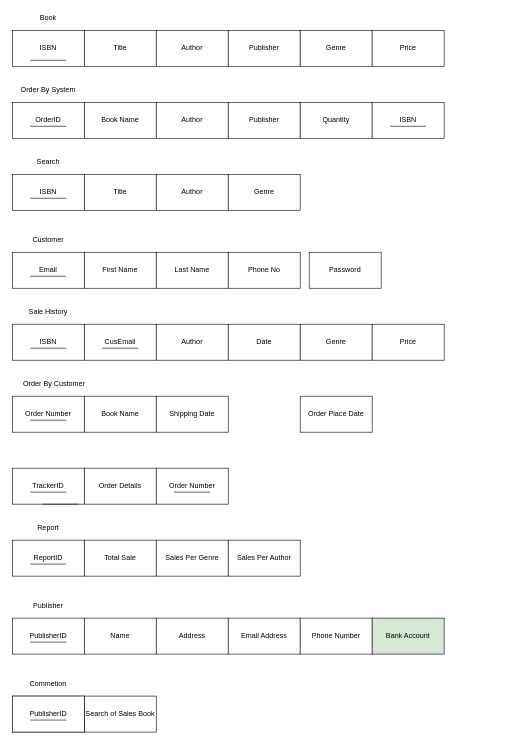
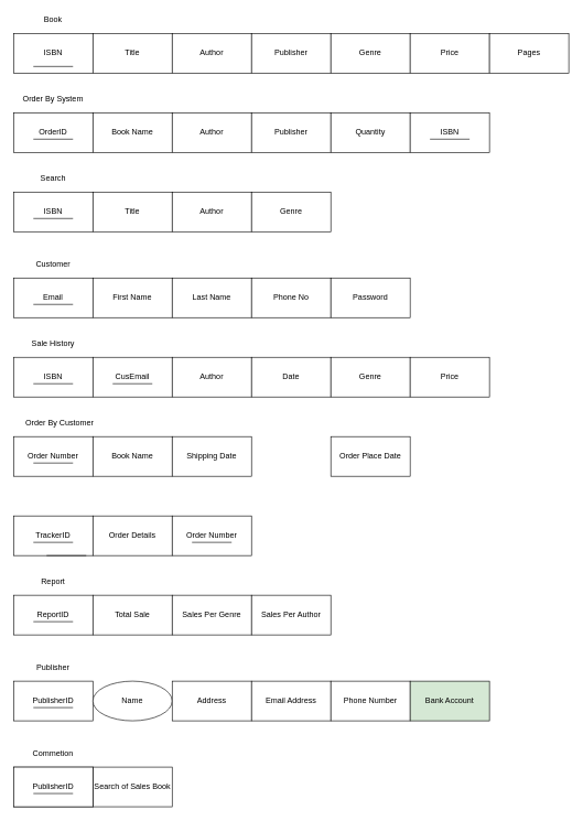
  <mxCell id="0" />
  <mxCell id="1" parent="0" />
  <mxCell id="2" value="ISBN" style="rounded=0;whiteSpace=wrap;html=1;" vertex="1" parent="1"><mxGeometry x="20" y="50" width="120" height="60" as="geometry" /></mxCell>
  <mxCell id="3" value="Title" style="rounded=0;whiteSpace=wrap;html=1;" vertex="1" parent="1"><mxGeometry x="140" y="50" width="120" height="60" as="geometry" /></mxCell>
  <mxCell id="4" value="Author" style="rounded=0;whiteSpace=wrap;html=1;" vertex="1" parent="1"><mxGeometry x="260" y="50" width="120" height="60" as="geometry" /></mxCell>
  <mxCell id="5" value="Publisher" style="rounded=0;whiteSpace=wrap;html=1;" vertex="1" parent="1"><mxGeometry x="380" y="50" width="120" height="60" as="geometry" /></mxCell>
  <mxCell id="6" value="Genre" style="rounded=0;whiteSpace=wrap;html=1;" vertex="1" parent="1"><mxGeometry x="500" y="50" width="120" height="60" as="geometry" /></mxCell>
  <mxCell id="7" value="Price" style="rounded=0;whiteSpace=wrap;html=1;" vertex="1" parent="1"><mxGeometry x="620" y="50" width="120" height="60" as="geometry" /></mxCell>
+ <mxCell id="8" value="Pages" style="rounded=0;whiteSpace=wrap;html=1;" vertex="1" parent="1"><mxGeometry x="740" y="50" width="120" height="60" as="geometry" /></mxCell>
  <mxCell id="9" value="Book" style="text;html=1;strokeColor=none;fillColor=none;align=center;verticalAlign=middle;whiteSpace=wrap;rounded=0;" vertex="1" parent="1"><mxGeometry x="30" y="20" width="100" height="20" as="geometry" /></mxCell>
  <mxCell id="10" value="OrderID" style="rounded=0;whiteSpace=wrap;html=1;" vertex="1" parent="1"><mxGeometry x="20" y="170" width="120" height="60" as="geometry" /></mxCell>
  <mxCell id="11" value="Book Name" style="rounded=0;whiteSpace=wrap;html=1;" vertex="1" parent="1"><mxGeometry x="140" y="170" width="120" height="60" as="geometry" /></mxCell>
  <mxCell id="12" value="Author" style="rounded=0;whiteSpace=wrap;html=1;" vertex="1" parent="1"><mxGeometry x="260" y="170" width="120" height="60" as="geometry" /></mxCell>
  <mxCell id="13" value="Publisher" style="rounded=0;whiteSpace=wrap;html=1;" vertex="1" parent="1"><mxGeometry x="380" y="170" width="120" height="60" as="geometry" /></mxCell>
  <mxCell id="14" value="Quantity" style="rounded=0;whiteSpace=wrap;html=1;" vertex="1" parent="1"><mxGeometry x="500" y="170" width="120" height="60" as="geometry" /></mxCell>
  <mxCell id="15" value="ISBN" style="rounded=0;whiteSpace=wrap;html=1;" vertex="1" parent="1"><mxGeometry x="620" y="170" width="120" height="60" as="geometry" /></mxCell>
  <mxCell id="16" value="Order By System" style="text;html=1;strokeColor=none;fillColor=none;align=center;verticalAlign=middle;whiteSpace=wrap;rounded=0;" vertex="1" parent="1"><mxGeometry x="30" y="140" width="100" height="20" as="geometry" /></mxCell>
  <mxCell id="17" value="ISBN" style="rounded=0;whiteSpace=wrap;html=1;" vertex="1" parent="1"><mxGeometry x="20" y="290" width="120" height="60" as="geometry" /></mxCell>
  <mxCell id="18" value="Title" style="rounded=0;whiteSpace=wrap;html=1;" vertex="1" parent="1"><mxGeometry x="140" y="290" width="120" height="60" as="geometry" /></mxCell>
  <mxCell id="19" value="Author" style="rounded=0;whiteSpace=wrap;html=1;" vertex="1" parent="1"><mxGeometry x="260" y="290" width="120" height="60" as="geometry" /></mxCell>
  <mxCell id="20" value="Genre" style="rounded=0;whiteSpace=wrap;html=1;" vertex="1" parent="1"><mxGeometry x="380" y="290" width="120" height="60" as="geometry" /></mxCell>
  <mxCell id="21" value="Search" style="text;html=1;strokeColor=none;fillColor=none;align=center;verticalAlign=middle;whiteSpace=wrap;rounded=0;" vertex="1" parent="1"><mxGeometry x="30" y="260" width="100" height="20" as="geometry" /></mxCell>
  <mxCell id="22" value="Email" style="rounded=0;whiteSpace=wrap;html=1;" vertex="1" parent="1"><mxGeometry x="20" y="420" width="120" height="60" as="geometry" /></mxCell>
  <mxCell id="23" value="First Name" style="rounded=0;whiteSpace=wrap;html=1;" vertex="1" parent="1"><mxGeometry x="140" y="420" width="120" height="60" as="geometry" /></mxCell>
  <mxCell id="24" value="Last Name" style="rounded=0;whiteSpace=wrap;html=1;" vertex="1" parent="1"><mxGeometry x="260" y="420" width="120" height="60" as="geometry" /></mxCell>
  <mxCell id="25" value="Phone No" style="rounded=0;whiteSpace=wrap;html=1;" vertex="1" parent="1"><mxGeometry x="380" y="420" width="120" height="60" as="geometry" /></mxCell>
- <mxCell id="26" value="Password" style="rounded=0;whiteSpace=wrap;html=1;" vertex="1" parent="1"><mxGeometry x="515" y="420" width="120" height="60" as="geometry" /></mxCell>
+ <mxCell id="26" value="Password" style="rounded=0;whiteSpace=wrap;html=1;" vertex="1" parent="1"><mxGeometry x="500" y="420" width="120" height="60" as="geometry" /></mxCell>
  <mxCell id="27" value="Customer" style="text;html=1;strokeColor=none;fillColor=none;align=center;verticalAlign=middle;whiteSpace=wrap;rounded=0;" vertex="1" parent="1"><mxGeometry x="30" y="390" width="100" height="20" as="geometry" /></mxCell>
  <mxCell id="28" value="ISBN" style="rounded=0;whiteSpace=wrap;html=1;" vertex="1" parent="1"><mxGeometry x="20" y="540" width="120" height="60" as="geometry" /></mxCell>
  <mxCell id="29" value="CusEmail" style="rounded=0;whiteSpace=wrap;html=1;" vertex="1" parent="1"><mxGeometry x="140" y="540" width="120" height="60" as="geometry" /></mxCell>
  <mxCell id="30" value="Author" style="rounded=0;whiteSpace=wrap;html=1;" vertex="1" parent="1"><mxGeometry x="260" y="540" width="120" height="60" as="geometry" /></mxCell>
  <mxCell id="31" value="Date" style="rounded=0;whiteSpace=wrap;html=1;" vertex="1" parent="1"><mxGeometry x="380" y="540" width="120" height="60" as="geometry" /></mxCell>
  <mxCell id="32" value="Genre" style="rounded=0;whiteSpace=wrap;html=1;" vertex="1" parent="1"><mxGeometry x="500" y="540" width="120" height="60" as="geometry" /></mxCell>
  <mxCell id="33" value="Price" style="rounded=0;whiteSpace=wrap;html=1;" vertex="1" parent="1"><mxGeometry x="620" y="540" width="120" height="60" as="geometry" /></mxCell>
  <mxCell id="34" value="Sale History" style="text;html=1;strokeColor=none;fillColor=none;align=center;verticalAlign=middle;whiteSpace=wrap;rounded=0;" vertex="1" parent="1"><mxGeometry x="30" y="510" width="100" height="20" as="geometry" /></mxCell>
  <mxCell id="35" value="Order Number" style="rounded=0;whiteSpace=wrap;html=1;" vertex="1" parent="1"><mxGeometry x="20" y="660" width="120" height="60" as="geometry" /></mxCell>
  <mxCell id="36" value="Book Name" style="rounded=0;whiteSpace=wrap;html=1;" vertex="1" parent="1"><mxGeometry x="140" y="660" width="120" height="60" as="geometry" /></mxCell>
  <mxCell id="37" value="Shipping Date" style="rounded=0;whiteSpace=wrap;html=1;" vertex="1" parent="1"><mxGeometry x="260" y="660" width="120" height="60" as="geometry" /></mxCell>
  <mxCell id="38" value="Order Place Date" style="rounded=0;whiteSpace=wrap;html=1;" vertex="1" parent="1"><mxGeometry x="500" y="660" width="120" height="60" as="geometry" /></mxCell>
  <mxCell id="39" value="Order By Customer" style="text;html=1;strokeColor=none;fillColor=none;align=center;verticalAlign=middle;whiteSpace=wrap;rounded=0;" vertex="1" parent="1"><mxGeometry x="30" y="630" width="120" height="20" as="geometry" /></mxCell>
  <mxCell id="40" value="TrackerID" style="rounded=0;whiteSpace=wrap;html=1;" vertex="1" parent="1"><mxGeometry x="20" y="780" width="120" height="60" as="geometry" /></mxCell>
  <mxCell id="41" value="Order Details" style="rounded=0;whiteSpace=wrap;html=1;" vertex="1" parent="1"><mxGeometry x="140" y="780" width="120" height="60" as="geometry" /></mxCell>
  <mxCell id="42" value="Order Number" style="rounded=0;whiteSpace=wrap;html=1;" vertex="1" parent="1"><mxGeometry x="260" y="780" width="120" height="60" as="geometry" /></mxCell>
  <mxCell id="43" value="ReportID" style="rounded=0;whiteSpace=wrap;html=1;" vertex="1" parent="1"><mxGeometry x="20" y="900" width="120" height="60" as="geometry" /></mxCell>
  <mxCell id="44" value="Total Sale" style="rounded=0;whiteSpace=wrap;html=1;" vertex="1" parent="1"><mxGeometry x="140" y="900" width="120" height="60" as="geometry" /></mxCell>
  <mxCell id="45" value="Sales Per Genre" style="rounded=0;whiteSpace=wrap;html=1;" vertex="1" parent="1"><mxGeometry x="260" y="900" width="120" height="60" as="geometry" /></mxCell>
  <mxCell id="46" value="Sales Per Author" style="rounded=0;whiteSpace=wrap;html=1;" vertex="1" parent="1"><mxGeometry x="380" y="900" width="120" height="60" as="geometry" /></mxCell>
  <mxCell id="47" value="Report" style="text;html=1;strokeColor=none;fillColor=none;align=center;verticalAlign=middle;whiteSpace=wrap;rounded=0;" vertex="1" parent="1"><mxGeometry x="30" y="870" width="100" height="20" as="geometry" /></mxCell>
  <mxCell id="48" value="" style="endArrow=none;html=1;" edge="1" parent="1"><mxGeometry width="50" height="50" relative="1" as="geometry"><mxPoint x="50" y="100" as="sourcePoint" /><mxPoint x="110" y="100" as="targetPoint" /></mxGeometry></mxCell>
  <mxCell id="49" value="" style="endArrow=none;html=1;" edge="1" parent="1"><mxGeometry width="50" height="50" relative="1" as="geometry"><mxPoint x="50" y="210" as="sourcePoint" /><mxPoint x="110" y="210" as="targetPoint" /></mxGeometry></mxCell>
  <mxCell id="50" value="PublisherID" style="rounded=0;whiteSpace=wrap;html=1;" vertex="1" parent="1"><mxGeometry x="20" y="1030" width="120" height="60" as="geometry" /></mxCell>
- <mxCell id="51" value="Name" style="rounded=0;whiteSpace=wrap;html=1;" vertex="1" parent="1"><mxGeometry x="140" y="1030" width="120" height="60" as="geometry" /></mxCell>
+ <mxCell id="51" value="Name" style="ellipse;whiteSpace=wrap;html=1;" vertex="1" parent="1"><mxGeometry x="140" y="1030" width="120" height="60" as="geometry" /></mxCell>
  <mxCell id="52" value="Address" style="rounded=0;whiteSpace=wrap;html=1;" vertex="1" parent="1"><mxGeometry x="260" y="1030" width="120" height="60" as="geometry" /></mxCell>
  <mxCell id="53" value="Email Address" style="rounded=0;whiteSpace=wrap;html=1;" vertex="1" parent="1"><mxGeometry x="380" y="1030" width="120" height="60" as="geometry" /></mxCell>
  <mxCell id="54" value="Phone Number" style="rounded=0;whiteSpace=wrap;html=1;" vertex="1" parent="1"><mxGeometry x="500" y="1030" width="120" height="60" as="geometry" /></mxCell>
  <mxCell id="55" value="Bank Account" style="rounded=0;whiteSpace=wrap;html=1;fillColor=#d5e8d4;" vertex="1" parent="1"><mxGeometry x="620" y="1030" width="120" height="60" as="geometry" /></mxCell>
  <mxCell id="56" value="Publisher" style="text;html=1;strokeColor=none;fillColor=none;align=center;verticalAlign=middle;whiteSpace=wrap;rounded=0;" vertex="1" parent="1"><mxGeometry x="30" y="1000" width="100" height="20" as="geometry" /></mxCell>
  <mxCell id="57" value="ISBN" style="rounded=0;whiteSpace=wrap;html=1;" vertex="1" parent="1"><mxGeometry x="20" y="1160" width="120" height="60" as="geometry" /></mxCell>
  <mxCell id="58" value="Search of Sales Book" style="rounded=0;whiteSpace=wrap;html=1;" vertex="1" parent="1"><mxGeometry x="140" y="1160" width="120" height="60" as="geometry" /></mxCell>
  <mxCell id="59" value="Commetion" style="text;html=1;strokeColor=none;fillColor=none;align=center;verticalAlign=middle;whiteSpace=wrap;rounded=0;" vertex="1" parent="1"><mxGeometry x="30" y="1130" width="100" height="20" as="geometry" /></mxCell>
  <mxCell id="60" value="PublisherID" style="rounded=0;whiteSpace=wrap;html=1;" vertex="1" parent="1"><mxGeometry x="20" y="1160" width="120" height="60" as="geometry" /></mxCell>
  <mxCell id="61" value="" style="endArrow=none;html=1;" edge="1" parent="1"><mxGeometry width="50" height="50" relative="1" as="geometry"><mxPoint x="50" y="330" as="sourcePoint" /><mxPoint x="110" y="330" as="targetPoint" /></mxGeometry></mxCell>
  <mxCell id="62" value="" style="endArrow=none;html=1;" edge="1" parent="1"><mxGeometry width="50" height="50" relative="1" as="geometry"><mxPoint x="50" y="460" as="sourcePoint" /><mxPoint x="110" y="460" as="targetPoint" /></mxGeometry></mxCell>
  <mxCell id="63" value="" style="endArrow=none;html=1;" edge="1" parent="1"><mxGeometry width="50" height="50" relative="1" as="geometry"><mxPoint x="50" y="580" as="sourcePoint" /><mxPoint x="110" y="580" as="targetPoint" /></mxGeometry></mxCell>
  <mxCell id="64" value="" style="endArrow=none;html=1;" edge="1" parent="1"><mxGeometry width="50" height="50" relative="1" as="geometry"><mxPoint x="170" y="580" as="sourcePoint" /><mxPoint x="230" y="580" as="targetPoint" /></mxGeometry></mxCell>
  <mxCell id="65" value="" style="endArrow=none;html=1;" edge="1" parent="1"><mxGeometry width="50" height="50" relative="1" as="geometry"><mxPoint x="50" y="700" as="sourcePoint" /><mxPoint x="110" y="700" as="targetPoint" /></mxGeometry></mxCell>
  <mxCell id="66" value="" style="endArrow=none;html=1;" edge="1" parent="1"><mxGeometry width="50" height="50" relative="1" as="geometry"><mxPoint x="50" y="820" as="sourcePoint" /><mxPoint x="110" y="820" as="targetPoint" /></mxGeometry></mxCell>
  <mxCell id="67" value="" style="endArrow=none;html=1;" edge="1" parent="1"><mxGeometry width="50" height="50" relative="1" as="geometry"><mxPoint x="290" y="820" as="sourcePoint" /><mxPoint x="350" y="820" as="targetPoint" /></mxGeometry></mxCell>
  <mxCell id="68" value="" style="endArrow=none;html=1;" edge="1" parent="1"><mxGeometry width="50" height="50" relative="1" as="geometry"><mxPoint x="70" y="840" as="sourcePoint" /><mxPoint x="130" y="840" as="targetPoint" /></mxGeometry></mxCell>
  <mxCell id="69" value="" style="endArrow=none;html=1;" edge="1" parent="1"><mxGeometry width="50" height="50" relative="1" as="geometry"><mxPoint x="50" y="940" as="sourcePoint" /><mxPoint x="110" y="940" as="targetPoint" /></mxGeometry></mxCell>
  <mxCell id="70" value="" style="endArrow=none;html=1;" edge="1" parent="1"><mxGeometry width="50" height="50" relative="1" as="geometry"><mxPoint x="50" y="1070" as="sourcePoint" /><mxPoint x="110" y="1070" as="targetPoint" /></mxGeometry></mxCell>
  <mxCell id="71" value="" style="endArrow=none;html=1;" edge="1" parent="1"><mxGeometry width="50" height="50" relative="1" as="geometry"><mxPoint x="50" y="1200" as="sourcePoint" /><mxPoint x="110" y="1200" as="targetPoint" /></mxGeometry></mxCell>
  <mxCell id="72" value="" style="endArrow=none;html=1;" edge="1" parent="1"><mxGeometry width="50" height="50" relative="1" as="geometry"><mxPoint x="650" y="210" as="sourcePoint" /><mxPoint x="710" y="210" as="targetPoint" /></mxGeometry></mxCell>
